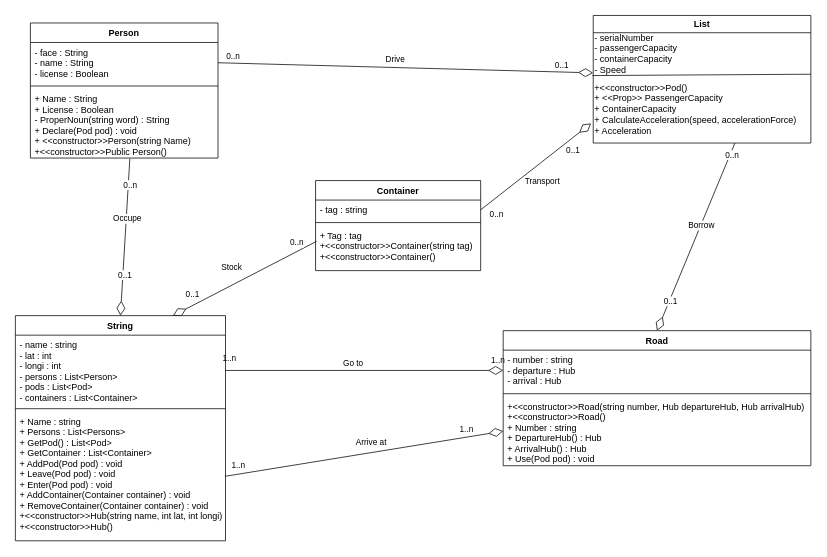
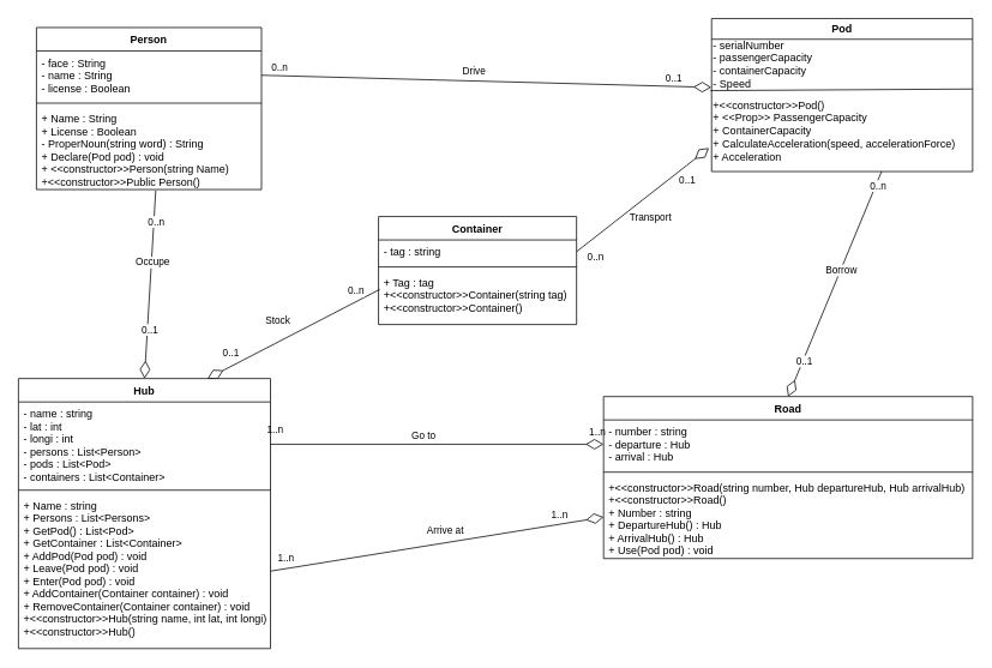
  <mxCell id="0" />
  <mxCell id="1" parent="0" />
- <mxCell id="2" value="List" style="swimlane;" parent="1" vertex="1"><mxGeometry x="790" y="20" width="290" height="170" as="geometry" /></mxCell>
+ <mxCell id="2" value="Pod" style="swimlane;" parent="1" vertex="1"><mxGeometry x="790" y="20" width="290" height="170" as="geometry" /></mxCell>
  <mxCell id="3" value="- serialNumber&lt;br&gt;&lt;div style=&quot;&quot;&gt;&lt;span style=&quot;background-color: initial;&quot;&gt;- passengerCapacity&lt;/span&gt;&lt;/div&gt;&lt;div style=&quot;&quot;&gt;&lt;span style=&quot;background-color: initial;&quot;&gt;- containerCapacity&lt;/span&gt;&lt;/div&gt;&lt;div style=&quot;&quot;&gt;&lt;span style=&quot;background-color: initial;&quot;&gt;- Speed&lt;/span&gt;&lt;/div&gt;" style="text;html=1;align=left;verticalAlign=middle;resizable=0;points=[];autosize=1;strokeColor=none;fillColor=none;" parent="2" vertex="1"><mxGeometry y="16" width="130" height="70" as="geometry" /></mxCell>
  <mxCell id="4" value="+&amp;lt;&amp;lt;constructor&amp;gt;&amp;gt;Pod()&lt;br&gt;+ &amp;lt;&amp;lt;Prop&amp;gt;&amp;gt; PassengerCapacity&lt;br&gt;+ ContainerCapacity&lt;br&gt;+ CalculateAcceleration(speed, accelerationForce)&lt;br&gt;+ Acceleration" style="text;html=1;align=left;verticalAlign=middle;resizable=0;points=[];autosize=1;strokeColor=none;fillColor=none;" parent="2" vertex="1"><mxGeometry y="80" width="290" height="90" as="geometry" /></mxCell>
  <mxCell id="5" value="" style="endArrow=none;html=1;rounded=0;exitX=-0.004;exitY=0.001;exitDx=0;exitDy=0;exitPerimeter=0;entryX=1;entryY=-0.019;entryDx=0;entryDy=0;entryPerimeter=0;" parent="2" source="4" target="4" edge="1"><mxGeometry width="50" height="50" relative="1" as="geometry"><mxPoint x="5" y="80" as="sourcePoint" /><mxPoint x="155" y="40" as="targetPoint" /></mxGeometry></mxCell>
  <mxCell id="6" value="" style="endArrow=none;html=1;rounded=0;startArrow=diamondThin;startFill=0;exitX=-0.002;exitY=0.864;exitDx=0;exitDy=0;exitPerimeter=0;endSize=7;startSize=17;targetPerimeterSpacing=2;entryX=1;entryY=0.5;entryDx=0;entryDy=0;" parent="1" source="3" target="47" edge="1"><mxGeometry width="50" height="50" relative="1" as="geometry"><mxPoint x="410" y="70" as="sourcePoint" /><mxPoint x="480" y="170" as="targetPoint" /></mxGeometry></mxCell>
  <mxCell id="7" value="Drive" style="edgeLabel;html=1;align=center;verticalAlign=middle;resizable=0;points=[];" parent="6" vertex="1" connectable="0"><mxGeometry x="0.057" y="1" relative="1" as="geometry"><mxPoint y="-12" as="offset" /></mxGeometry></mxCell>
  <mxCell id="8" value="0..n" style="edgeLabel;html=1;align=center;verticalAlign=middle;resizable=0;points=[];" parent="6" vertex="1" connectable="0"><mxGeometry x="0.919" y="3" relative="1" as="geometry"><mxPoint y="-12" as="offset" /></mxGeometry></mxCell>
  <mxCell id="9" value="0..1" style="edgeLabel;html=1;align=center;verticalAlign=middle;resizable=0;points=[];" parent="6" vertex="1" connectable="0"><mxGeometry x="-0.83" y="-3" relative="1" as="geometry"><mxPoint y="-7" as="offset" /></mxGeometry></mxCell>
  <mxCell id="10" value="" style="endArrow=none;html=1;rounded=0;startSize=17;endSize=7;targetPerimeterSpacing=2;startArrow=diamondThin;startFill=0;exitX=-0.01;exitY=0.709;exitDx=0;exitDy=0;exitPerimeter=0;entryX=1;entryY=0.5;entryDx=0;entryDy=0;" parent="1" source="4" target="39" edge="1"><mxGeometry width="50" height="50" relative="1" as="geometry"><mxPoint x="580" y="230" as="sourcePoint" /><mxPoint x="290" y="180" as="targetPoint" /></mxGeometry></mxCell>
  <mxCell id="11" value="Transport" style="edgeLabel;html=1;align=center;verticalAlign=middle;resizable=0;points=[];" parent="10" vertex="1" connectable="0"><mxGeometry x="0.149" relative="1" as="geometry"><mxPoint x="19" y="11" as="offset" /></mxGeometry></mxCell>
  <mxCell id="12" value="0..1" style="edgeLabel;html=1;align=center;verticalAlign=middle;resizable=0;points=[];" parent="10" vertex="1" connectable="0"><mxGeometry x="-0.715" y="-1" relative="1" as="geometry"><mxPoint x="-3" y="20" as="offset" /></mxGeometry></mxCell>
  <mxCell id="13" value="0..n" style="edgeLabel;html=1;align=center;verticalAlign=middle;resizable=0;points=[];" parent="10" vertex="1" connectable="0"><mxGeometry x="0.756" y="-1" relative="1" as="geometry"><mxPoint x="3" y="20" as="offset" /></mxGeometry></mxCell>
  <mxCell id="14" value="" style="endArrow=none;html=1;rounded=0;startSize=17;endSize=7;targetPerimeterSpacing=7;startArrow=diamondThin;startFill=0;endFill=0;sourcePerimeterSpacing=17;entryX=0.006;entryY=0.35;entryDx=0;entryDy=0;entryPerimeter=0;exitX=0.75;exitY=0;exitDx=0;exitDy=0;" parent="1" source="42" target="41" edge="1"><mxGeometry width="50" height="50" relative="1" as="geometry"><mxPoint x="240" y="350" as="sourcePoint" /><mxPoint x="290" y="210" as="targetPoint" /></mxGeometry></mxCell>
  <mxCell id="15" value="Stock" style="edgeLabel;html=1;align=center;verticalAlign=middle;resizable=0;points=[];" parent="14" vertex="1" connectable="0"><mxGeometry x="-0.209" relative="1" as="geometry"><mxPoint x="2" y="-25" as="offset" /></mxGeometry></mxCell>
  <mxCell id="16" value="0..1" style="edgeLabel;html=1;align=center;verticalAlign=middle;resizable=0;points=[];" parent="14" vertex="1" connectable="0"><mxGeometry x="-0.631" y="-1" relative="1" as="geometry"><mxPoint x="-10" y="-11" as="offset" /></mxGeometry></mxCell>
  <mxCell id="17" value="0..n" style="edgeLabel;html=1;align=center;verticalAlign=middle;resizable=0;points=[];" parent="14" vertex="1" connectable="0"><mxGeometry x="0.744" y="1" relative="1" as="geometry"><mxPoint x="-2" y="-10" as="offset" /></mxGeometry></mxCell>
  <mxCell id="18" value="" style="endArrow=none;html=1;rounded=0;startSize=17;endSize=17;sourcePerimeterSpacing=7;targetPerimeterSpacing=7;endFill=0;exitX=0.5;exitY=0;exitDx=0;exitDy=0;startArrow=diamondThin;startFill=0;entryX=0.53;entryY=1.011;entryDx=0;entryDy=0;entryPerimeter=0;" parent="1" source="42" target="49" edge="1"><mxGeometry width="50" height="50" relative="1" as="geometry"><mxPoint x="190" y="230" as="sourcePoint" /><mxPoint x="290" y="210" as="targetPoint" /></mxGeometry></mxCell>
  <mxCell id="19" value="Occupe" style="edgeLabel;html=1;align=center;verticalAlign=middle;resizable=0;points=[];" parent="18" vertex="1" connectable="0"><mxGeometry x="0.241" y="-1" relative="1" as="geometry"><mxPoint as="offset" /></mxGeometry></mxCell>
  <mxCell id="20" value="0..n" style="edgeLabel;html=1;align=center;verticalAlign=middle;resizable=0;points=[];" parent="18" vertex="1" connectable="0"><mxGeometry x="0.674" y="-2" relative="1" as="geometry"><mxPoint as="offset" /></mxGeometry></mxCell>
  <mxCell id="21" value="0..1" style="edgeLabel;html=1;align=center;verticalAlign=middle;resizable=0;points=[];" parent="18" vertex="1" connectable="0"><mxGeometry x="-0.475" y="-2" relative="1" as="geometry"><mxPoint as="offset" /></mxGeometry></mxCell>
  <mxCell id="22" value="" style="endArrow=none;html=1;rounded=0;startSize=17;endSize=17;sourcePerimeterSpacing=7;targetPerimeterSpacing=7;entryX=0.651;entryY=1;entryDx=0;entryDy=0;entryPerimeter=0;startArrow=diamondThin;startFill=0;exitX=0.5;exitY=0;exitDx=0;exitDy=0;" parent="1" source="34" target="4" edge="1"><mxGeometry width="50" height="50" relative="1" as="geometry"><mxPoint x="710" y="380" as="sourcePoint" /><mxPoint x="290" y="230" as="targetPoint" /><Array as="points" /></mxGeometry></mxCell>
  <mxCell id="23" value="0..1" style="edgeLabel;html=1;align=center;verticalAlign=middle;resizable=0;points=[];" parent="22" vertex="1" connectable="0"><mxGeometry x="-0.682" y="-1" relative="1" as="geometry"><mxPoint as="offset" /></mxGeometry></mxCell>
  <mxCell id="24" value="0..n" style="edgeLabel;html=1;align=center;verticalAlign=middle;resizable=0;points=[];" parent="22" vertex="1" connectable="0"><mxGeometry x="0.885" y="-2" relative="1" as="geometry"><mxPoint as="offset" /></mxGeometry></mxCell>
  <mxCell id="25" value="Borrow" style="edgeLabel;html=1;align=center;verticalAlign=middle;resizable=0;points=[];" parent="22" vertex="1" connectable="0"><mxGeometry x="0.121" relative="1" as="geometry"><mxPoint as="offset" /></mxGeometry></mxCell>
  <mxCell id="26" value="" style="endArrow=none;html=1;rounded=0;startSize=17;endSize=17;sourcePerimeterSpacing=7;targetPerimeterSpacing=7;startArrow=diamondThin;startFill=0;entryX=1;entryY=0.5;entryDx=0;entryDy=0;exitX=0;exitY=0.5;exitDx=0;exitDy=0;" parent="1" source="35" target="43" edge="1"><mxGeometry width="50" height="50" relative="1" as="geometry"><mxPoint x="540" y="550" as="sourcePoint" /><mxPoint x="470" y="457" as="targetPoint" /></mxGeometry></mxCell>
  <mxCell id="27" value="Go&amp;nbsp;to" style="edgeLabel;html=1;align=center;verticalAlign=middle;resizable=0;points=[];" parent="26" vertex="1" connectable="0"><mxGeometry x="0.094" y="1" relative="1" as="geometry"><mxPoint x="1" y="-12" as="offset" /></mxGeometry></mxCell>
  <mxCell id="28" value="1..n" style="edgeLabel;html=1;align=center;verticalAlign=middle;resizable=0;points=[];" parent="26" vertex="1" connectable="0"><mxGeometry x="-0.9" y="-1" relative="1" as="geometry"><mxPoint x="10" y="-14" as="offset" /></mxGeometry></mxCell>
  <mxCell id="29" value="1..n" style="edgeLabel;html=1;align=center;verticalAlign=middle;resizable=0;points=[];" parent="26" vertex="1" connectable="0"><mxGeometry x="0.936" y="-3" relative="1" as="geometry"><mxPoint x="-8" y="-14" as="offset" /></mxGeometry></mxCell>
  <mxCell id="30" value="" style="endArrow=diamondThin;html=1;rounded=0;startSize=17;endSize=17;sourcePerimeterSpacing=7;targetPerimeterSpacing=7;endFill=0;entryX=0;entryY=0.5;entryDx=0;entryDy=0;exitX=1;exitY=0.5;exitDx=0;exitDy=0;" parent="1" source="45" target="37" edge="1"><mxGeometry width="50" height="50" relative="1" as="geometry"><mxPoint x="180" y="490" as="sourcePoint" /><mxPoint x="490" y="490" as="targetPoint" /></mxGeometry></mxCell>
  <mxCell id="31" value="Arrive at" style="edgeLabel;html=1;align=center;verticalAlign=middle;resizable=0;points=[];" parent="30" vertex="1" connectable="0"><mxGeometry x="0.05" y="2" relative="1" as="geometry"><mxPoint x="-1" y="-12" as="offset" /></mxGeometry></mxCell>
  <mxCell id="32" value="1..n" style="edgeLabel;html=1;align=center;verticalAlign=middle;resizable=0;points=[];" parent="30" vertex="1" connectable="0"><mxGeometry x="-0.933" relative="1" as="geometry"><mxPoint x="4" y="-12" as="offset" /></mxGeometry></mxCell>
  <mxCell id="33" value="1..n" style="edgeLabel;html=1;align=center;verticalAlign=middle;resizable=0;points=[];" parent="30" vertex="1" connectable="0"><mxGeometry x="0.819" y="1" relative="1" as="geometry"><mxPoint x="-16" y="-7" as="offset" /></mxGeometry></mxCell>
  <mxCell id="34" value="Road" style="swimlane;fontStyle=1;align=center;verticalAlign=top;childLayout=stackLayout;horizontal=1;startSize=26;horizontalStack=0;resizeParent=1;resizeParentMax=0;resizeLast=0;collapsible=1;marginBottom=0;" parent="1" vertex="1"><mxGeometry x="670" y="440" width="410" height="180" as="geometry" /></mxCell>
  <mxCell id="35" value="- number : string&#10;- departure : Hub&#10;- arrival : Hub" style="text;strokeColor=none;fillColor=none;align=left;verticalAlign=top;spacingLeft=4;spacingRight=4;overflow=hidden;rotatable=0;points=[[0,0.5],[1,0.5]];portConstraint=eastwest;" parent="34" vertex="1"><mxGeometry y="26" width="410" height="54" as="geometry" /></mxCell>
  <mxCell id="36" value="" style="line;strokeWidth=1;fillColor=none;align=left;verticalAlign=middle;spacingTop=-1;spacingLeft=3;spacingRight=3;rotatable=0;labelPosition=right;points=[];portConstraint=eastwest;strokeColor=inherit;" parent="34" vertex="1"><mxGeometry y="80" width="410" height="8" as="geometry" /></mxCell>
  <mxCell id="37" value="+&lt;&lt;constructor&gt;&gt;Road(string number, Hub departureHub, Hub arrivalHub)&#10;+&lt;&lt;constructor&gt;&gt;Road()&#10;+ Number : string&#10;+ DepartureHub() : Hub&#10;+ ArrivalHub() : Hub&#10;+ Use(Pod pod) : void" style="text;strokeColor=none;fillColor=none;align=left;verticalAlign=top;spacingLeft=4;spacingRight=4;overflow=hidden;rotatable=0;points=[[0,0.5],[1,0.5]];portConstraint=eastwest;" parent="34" vertex="1"><mxGeometry y="88" width="410" height="92" as="geometry" /></mxCell>
  <mxCell id="38" value="Container" style="swimlane;fontStyle=1;align=center;verticalAlign=top;childLayout=stackLayout;horizontal=1;startSize=26;horizontalStack=0;resizeParent=1;resizeParentMax=0;resizeLast=0;collapsible=1;marginBottom=0;" parent="1" vertex="1"><mxGeometry x="420" y="240" width="220" height="120" as="geometry" /></mxCell>
  <mxCell id="39" value="- tag : string" style="text;strokeColor=none;fillColor=none;align=left;verticalAlign=top;spacingLeft=4;spacingRight=4;overflow=hidden;rotatable=0;points=[[0,0.5],[1,0.5]];portConstraint=eastwest;" parent="38" vertex="1"><mxGeometry y="26" width="220" height="26" as="geometry" /></mxCell>
  <mxCell id="40" value="" style="line;strokeWidth=1;fillColor=none;align=left;verticalAlign=middle;spacingTop=-1;spacingLeft=3;spacingRight=3;rotatable=0;labelPosition=right;points=[];portConstraint=eastwest;strokeColor=inherit;" parent="38" vertex="1"><mxGeometry y="52" width="220" height="8" as="geometry" /></mxCell>
  <mxCell id="41" value="+ Tag : tag&#10;+&lt;&lt;constructor&gt;&gt;Container(string tag)&#10;+&lt;&lt;constructor&gt;&gt;Container()" style="text;strokeColor=none;fillColor=none;align=left;verticalAlign=top;spacingLeft=4;spacingRight=4;overflow=hidden;rotatable=0;points=[[0,0.5],[1,0.5]];portConstraint=eastwest;" parent="38" vertex="1"><mxGeometry y="60" width="220" height="60" as="geometry" /></mxCell>
- <mxCell id="42" value="String" style="swimlane;fontStyle=1;align=center;verticalAlign=top;childLayout=stackLayout;horizontal=1;startSize=26;horizontalStack=0;resizeParent=1;resizeParentMax=0;resizeLast=0;collapsible=1;marginBottom=0;" parent="1" vertex="1"><mxGeometry x="20" y="420" width="280" height="300" as="geometry" /></mxCell>
+ <mxCell id="42" value="Hub" style="swimlane;fontStyle=1;align=center;verticalAlign=top;childLayout=stackLayout;horizontal=1;startSize=26;horizontalStack=0;resizeParent=1;resizeParentMax=0;resizeLast=0;collapsible=1;marginBottom=0;" parent="1" vertex="1"><mxGeometry x="20" y="420" width="280" height="300" as="geometry" /></mxCell>
  <mxCell id="43" value="- name : string&#10;- lat : int&#10;- longi : int&#10;- persons : List&lt;Person&gt;&#10;- pods : List&lt;Pod&gt;&#10;- containers : List&lt;Container&gt;" style="text;strokeColor=none;fillColor=none;align=left;verticalAlign=top;spacingLeft=4;spacingRight=4;overflow=hidden;rotatable=0;points=[[0,0.5],[1,0.5]];portConstraint=eastwest;" parent="42" vertex="1"><mxGeometry y="26" width="280" height="94" as="geometry" /></mxCell>
  <mxCell id="44" value="" style="line;strokeWidth=1;fillColor=none;align=left;verticalAlign=middle;spacingTop=-1;spacingLeft=3;spacingRight=3;rotatable=0;labelPosition=right;points=[];portConstraint=eastwest;strokeColor=inherit;" parent="42" vertex="1"><mxGeometry y="120" width="280" height="8" as="geometry" /></mxCell>
  <mxCell id="45" value="+ Name : string&#10;+ Persons : List&lt;Persons&gt;&#10;+ GetPod() : List&lt;Pod&gt;&#10;+ GetContainer : List&lt;Container&gt;&#10;+ AddPod(Pod pod) : void&#10;+ Leave(Pod pod) : void&#10;+ Enter(Pod pod) : void&#10;+ AddContainer(Container container) : void&#10;+ RemoveContainer(Container container) : void&#10;+&lt;&lt;constructor&gt;&gt;Hub(string name, int lat, int longi)&#10;+&lt;&lt;constructor&gt;&gt;Hub()" style="text;strokeColor=none;fillColor=none;align=left;verticalAlign=top;spacingLeft=4;spacingRight=4;overflow=hidden;rotatable=0;points=[[0,0.5],[1,0.5]];portConstraint=eastwest;" parent="42" vertex="1"><mxGeometry y="128" width="280" height="172" as="geometry" /></mxCell>
  <mxCell id="46" value="Person" style="swimlane;fontStyle=1;align=center;verticalAlign=top;childLayout=stackLayout;horizontal=1;startSize=26;horizontalStack=0;resizeParent=1;resizeParentMax=0;resizeLast=0;collapsible=1;marginBottom=0;" parent="1" vertex="1"><mxGeometry x="40" y="30" width="250" height="180" as="geometry" /></mxCell>
  <mxCell id="47" value="- face : String&#10;- name : String&#10;- license : Boolean" style="text;strokeColor=none;fillColor=none;align=left;verticalAlign=top;spacingLeft=4;spacingRight=4;overflow=hidden;rotatable=0;points=[[0,0.5],[1,0.5]];portConstraint=eastwest;" parent="46" vertex="1"><mxGeometry y="26" width="250" height="54" as="geometry" /></mxCell>
  <mxCell id="48" value="" style="line;strokeWidth=1;fillColor=none;align=left;verticalAlign=middle;spacingTop=-1;spacingLeft=3;spacingRight=3;rotatable=0;labelPosition=right;points=[];portConstraint=eastwest;strokeColor=inherit;" parent="46" vertex="1"><mxGeometry y="80" width="250" height="8" as="geometry" /></mxCell>
  <mxCell id="49" value="+ Name : String&#10;+ License : Boolean&#10;- ProperNoun(string word) : String&#10;+ Declare(Pod pod) : void&#10;+ &lt;&lt;constructor&gt;&gt;Person(string Name)&#10;+&lt;&lt;constructor&gt;&gt;Public Person()&#10;" style="text;strokeColor=none;fillColor=none;align=left;verticalAlign=top;spacingLeft=4;spacingRight=4;overflow=hidden;rotatable=0;points=[[0,0.5],[1,0.5]];portConstraint=eastwest;" parent="46" vertex="1"><mxGeometry y="88" width="250" height="92" as="geometry" /></mxCell>
